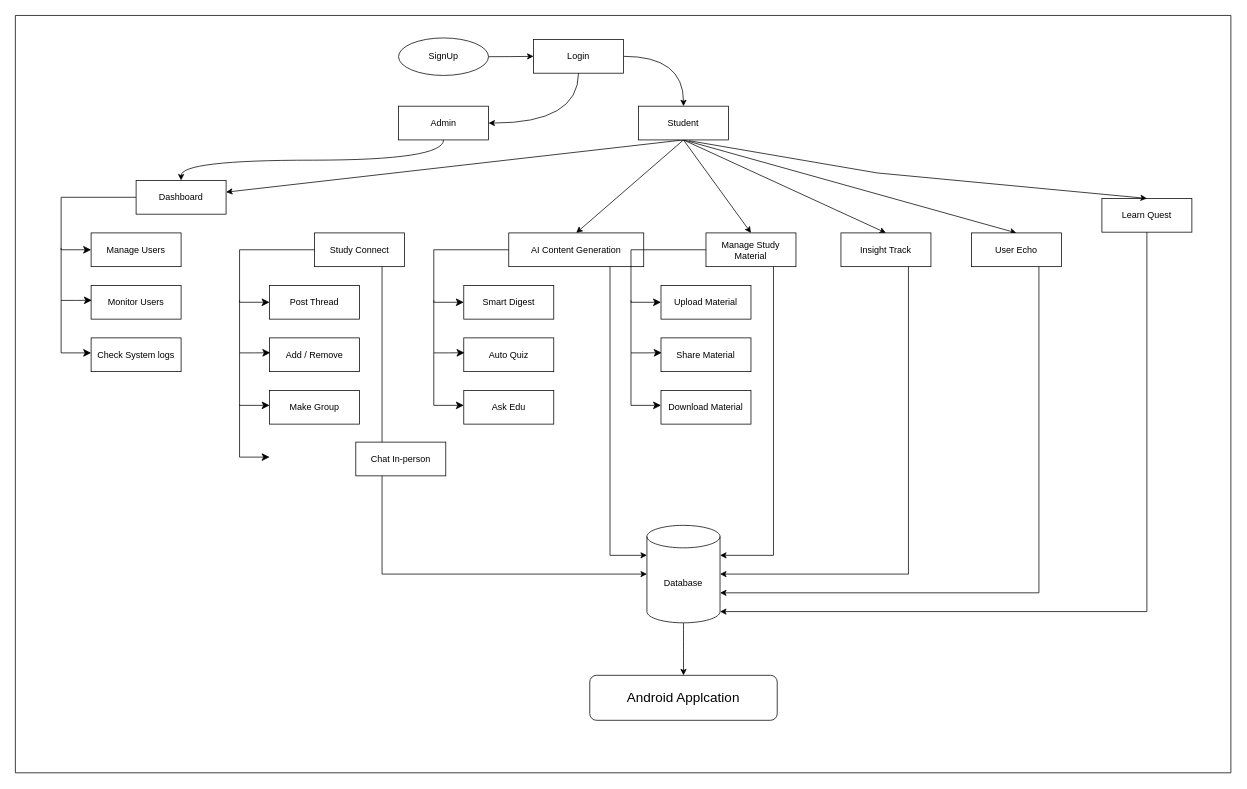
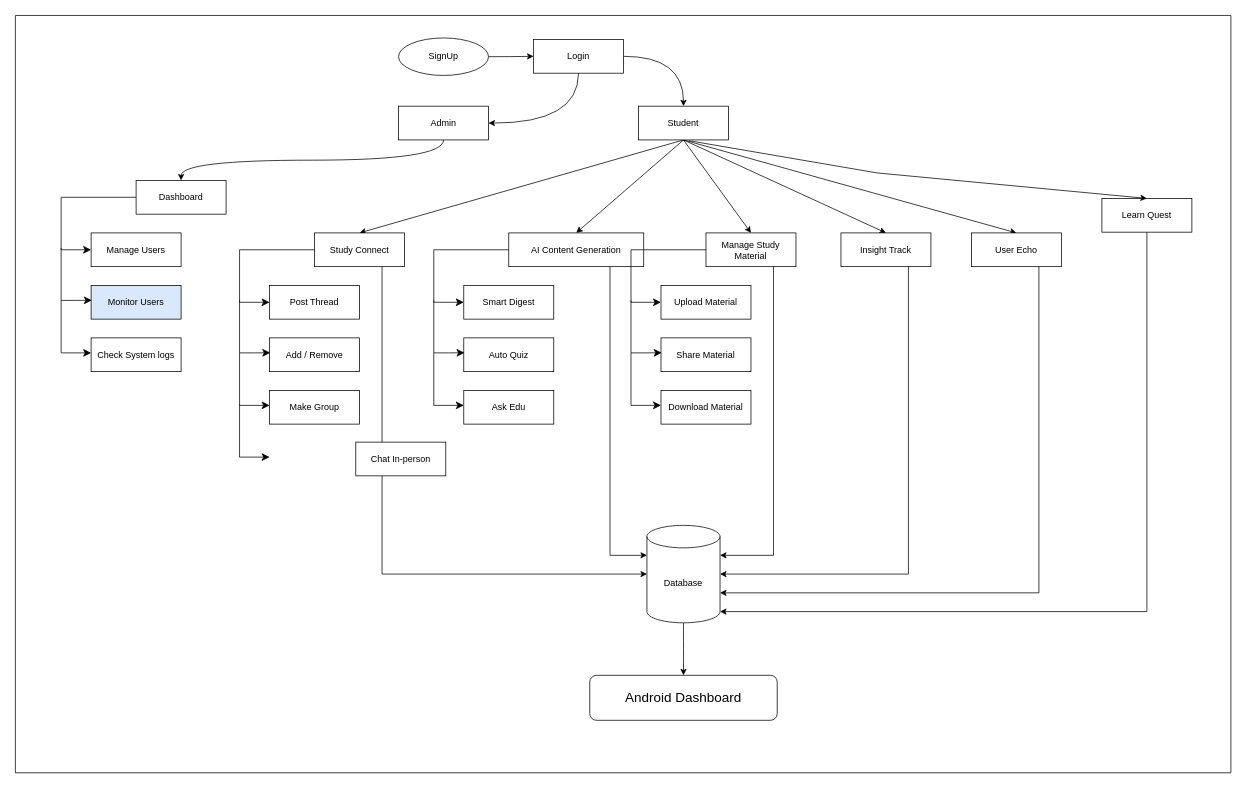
  <mxCell id="0" />
  <mxCell id="1" parent="0" />
  <mxCell id="2" style="edgeStyle=orthogonalEdgeStyle;curved=1;rounded=0;orthogonalLoop=1;jettySize=auto;html=1;exitX=1;exitY=0.5;exitDx=0;exitDy=0;entryX=0;entryY=0.5;entryDx=0;entryDy=0;" parent="1" source="3" target="6" edge="1"><mxGeometry relative="1" as="geometry" /></mxCell>
  <mxCell id="3" value="SignUp" style="ellipse;whiteSpace=wrap;html=1;" parent="1" vertex="1"><mxGeometry x="531" y="50" width="120" height="50" as="geometry" /></mxCell>
  <mxCell id="4" style="edgeStyle=orthogonalEdgeStyle;curved=1;rounded=0;orthogonalLoop=1;jettySize=auto;html=1;exitX=1;exitY=0.5;exitDx=0;exitDy=0;entryX=0.5;entryY=0;entryDx=0;entryDy=0;" parent="1" source="6" target="12" edge="1"><mxGeometry relative="1" as="geometry" /></mxCell>
  <mxCell id="5" style="edgeStyle=orthogonalEdgeStyle;curved=1;rounded=0;orthogonalLoop=1;jettySize=auto;html=1;exitX=0.5;exitY=1;exitDx=0;exitDy=0;entryX=1;entryY=0.5;entryDx=0;entryDy=0;" parent="1" source="6" target="14" edge="1"><mxGeometry relative="1" as="geometry" /></mxCell>
  <mxCell id="6" value="Login" style="rounded=0;whiteSpace=wrap;html=1;" parent="1" vertex="1"><mxGeometry x="711" y="52" width="120" height="45" as="geometry" /></mxCell>
- <mxCell id="7" style="rounded=0;orthogonalLoop=1;jettySize=auto;html=1;exitX=0.5;exitY=1;exitDx=0;exitDy=0;" parent="1" source="12" target="15" edge="1"><mxGeometry relative="1" as="geometry" /></mxCell>
+ <mxCell id="7" style="rounded=0;orthogonalLoop=1;jettySize=auto;html=1;exitX=0.5;exitY=1;exitDx=0;exitDy=0;entryX=0.5;entryY=0;entryDx=0;entryDy=0;" parent="1" source="12" target="22" edge="1"><mxGeometry relative="1" as="geometry" /></mxCell>
  <mxCell id="8" style="rounded=0;orthogonalLoop=1;jettySize=auto;html=1;exitX=0.5;exitY=1;exitDx=0;exitDy=0;entryX=0.5;entryY=0;entryDx=0;entryDy=0;" parent="1" source="12" target="29" edge="1"><mxGeometry relative="1" as="geometry" /></mxCell>
  <mxCell id="9" style="rounded=0;orthogonalLoop=1;jettySize=auto;html=1;exitX=0.5;exitY=1;exitDx=0;exitDy=0;entryX=0.5;entryY=0;entryDx=0;entryDy=0;" parent="1" source="12" target="36" edge="1"><mxGeometry relative="1" as="geometry" /></mxCell>
  <mxCell id="10" style="rounded=0;orthogonalLoop=1;jettySize=auto;html=1;exitX=0.5;exitY=1;exitDx=0;exitDy=0;entryX=0.5;entryY=0;entryDx=0;entryDy=0;" parent="1" source="12" target="43" edge="1"><mxGeometry relative="1" as="geometry" /></mxCell>
  <mxCell id="11" style="rounded=0;orthogonalLoop=1;jettySize=auto;html=1;exitX=0.5;exitY=1;exitDx=0;exitDy=0;entryX=0.5;entryY=0;entryDx=0;entryDy=0;" parent="1" source="12" target="44" edge="1"><mxGeometry relative="1" as="geometry" /></mxCell>
  <mxCell id="12" value="Student" style="rounded=0;whiteSpace=wrap;html=1;" parent="1" vertex="1"><mxGeometry x="851" y="141" width="120" height="45" as="geometry" /></mxCell>
  <mxCell id="13" style="edgeStyle=orthogonalEdgeStyle;curved=1;rounded=0;orthogonalLoop=1;jettySize=auto;html=1;exitX=0.5;exitY=1;exitDx=0;exitDy=0;entryX=0.5;entryY=0;entryDx=0;entryDy=0;" parent="1" source="14" target="15" edge="1"><mxGeometry relative="1" as="geometry" /></mxCell>
  <mxCell id="14" value="Admin" style="rounded=0;whiteSpace=wrap;html=1;" parent="1" vertex="1"><mxGeometry x="531" y="141" width="120" height="45" as="geometry" /></mxCell>
  <mxCell id="15" value="Dashboard" style="rounded=0;whiteSpace=wrap;html=1;" parent="1" vertex="1"><mxGeometry x="181" y="240" width="120" height="45" as="geometry" /></mxCell>
  <mxCell id="16" value="Manage Users" style="rounded=0;whiteSpace=wrap;html=1;" parent="1" vertex="1"><mxGeometry x="121" y="310" width="120" height="45" as="geometry" /></mxCell>
- <mxCell id="17" value="Monitor Users" style="rounded=0;whiteSpace=wrap;html=1;" parent="1" vertex="1"><mxGeometry x="121" y="380" width="120" height="45" as="geometry" /></mxCell>
+ <mxCell id="17" value="Monitor Users" style="rounded=0;whiteSpace=wrap;html=1;fillColor=#dae8fc;" parent="1" vertex="1"><mxGeometry x="121" y="380" width="120" height="45" as="geometry" /></mxCell>
  <mxCell id="18" value="Check System logs" style="rounded=0;whiteSpace=wrap;html=1;" parent="1" vertex="1"><mxGeometry x="121" y="450" width="120" height="45" as="geometry" /></mxCell>
  <mxCell id="19" value="" style="edgeStyle=elbowEdgeStyle;elbow=vertical;endArrow=classic;html=1;curved=0;rounded=0;endSize=8;startSize=8;entryX=0;entryY=0.5;entryDx=0;entryDy=0;exitX=0;exitY=0.5;exitDx=0;exitDy=0;" parent="1" source="15" target="16" edge="1"><mxGeometry width="50" height="50" relative="1" as="geometry"><mxPoint x="41" y="350" as="sourcePoint" /><mxPoint x="91" y="300" as="targetPoint" /><Array as="points"><mxPoint x="81" y="290" /></Array></mxGeometry></mxCell>
  <mxCell id="20" value="" style="edgeStyle=segmentEdgeStyle;endArrow=classic;html=1;curved=0;rounded=0;endSize=8;startSize=8;entryX=0.008;entryY=0.44;entryDx=0;entryDy=0;entryPerimeter=0;" parent="1" target="17" edge="1"><mxGeometry width="50" height="50" relative="1" as="geometry"><mxPoint x="81" y="330" as="sourcePoint" /><mxPoint x="101" y="420" as="targetPoint" /><Array as="points"><mxPoint x="81" y="400" /><mxPoint x="101" y="400" /></Array></mxGeometry></mxCell>
  <mxCell id="21" value="" style="edgeStyle=segmentEdgeStyle;endArrow=classic;html=1;curved=0;rounded=0;endSize=8;startSize=8;entryX=0.008;entryY=0.44;entryDx=0;entryDy=0;entryPerimeter=0;" parent="1" edge="1"><mxGeometry width="50" height="50" relative="1" as="geometry"><mxPoint x="81" y="400" as="sourcePoint" /><mxPoint x="121.04" y="470" as="targetPoint" /><Array as="points"><mxPoint x="81" y="470" /></Array></mxGeometry></mxCell>
  <mxCell id="22" value="Study Connect" style="rounded=0;whiteSpace=wrap;html=1;" parent="1" vertex="1"><mxGeometry x="419" y="310" width="120" height="45" as="geometry" /></mxCell>
  <mxCell id="23" value="Post Thread" style="rounded=0;whiteSpace=wrap;html=1;" parent="1" vertex="1"><mxGeometry x="359" y="380" width="120" height="45" as="geometry" /></mxCell>
  <mxCell id="24" value="Add / Remove" style="rounded=0;whiteSpace=wrap;html=1;" parent="1" vertex="1"><mxGeometry x="359" y="450" width="120" height="45" as="geometry" /></mxCell>
  <mxCell id="25" value="Make Group" style="rounded=0;whiteSpace=wrap;html=1;" parent="1" vertex="1"><mxGeometry x="359" y="520" width="120" height="45" as="geometry" /></mxCell>
  <mxCell id="26" value="" style="edgeStyle=elbowEdgeStyle;elbow=vertical;endArrow=classic;html=1;curved=0;rounded=0;endSize=8;startSize=8;entryX=0;entryY=0.5;entryDx=0;entryDy=0;exitX=0;exitY=0.5;exitDx=0;exitDy=0;" parent="1" source="22" target="23" edge="1"><mxGeometry width="50" height="50" relative="1" as="geometry"><mxPoint x="279" y="420" as="sourcePoint" /><mxPoint x="329" y="370" as="targetPoint" /><Array as="points"><mxPoint x="319" y="360" /></Array></mxGeometry></mxCell>
  <mxCell id="27" value="" style="edgeStyle=segmentEdgeStyle;endArrow=classic;html=1;curved=0;rounded=0;endSize=8;startSize=8;entryX=0.008;entryY=0.44;entryDx=0;entryDy=0;entryPerimeter=0;" parent="1" target="24" edge="1"><mxGeometry width="50" height="50" relative="1" as="geometry"><mxPoint x="319" y="400" as="sourcePoint" /><mxPoint x="339" y="490" as="targetPoint" /><Array as="points"><mxPoint x="319" y="470" /><mxPoint x="339" y="470" /></Array></mxGeometry></mxCell>
  <mxCell id="28" value="" style="edgeStyle=segmentEdgeStyle;endArrow=classic;html=1;curved=0;rounded=0;endSize=8;startSize=8;entryX=0.008;entryY=0.44;entryDx=0;entryDy=0;entryPerimeter=0;" parent="1" edge="1"><mxGeometry width="50" height="50" relative="1" as="geometry"><mxPoint x="319" y="470" as="sourcePoint" /><mxPoint x="359.04" y="540" as="targetPoint" /><Array as="points"><mxPoint x="319" y="540" /></Array></mxGeometry></mxCell>
  <mxCell id="29" value="AI Content Generation" style="rounded=0;whiteSpace=wrap;html=1;" parent="1" vertex="1"><mxGeometry x="678" y="310" width="180" height="45" as="geometry" /></mxCell>
  <mxCell id="30" value="Smart Digest" style="rounded=0;whiteSpace=wrap;html=1;" parent="1" vertex="1"><mxGeometry x="618" y="380" width="120" height="45" as="geometry" /></mxCell>
  <mxCell id="31" value="Auto Quiz" style="rounded=0;whiteSpace=wrap;html=1;" parent="1" vertex="1"><mxGeometry x="618" y="450" width="120" height="45" as="geometry" /></mxCell>
  <mxCell id="32" value="Ask Edu" style="rounded=0;whiteSpace=wrap;html=1;" parent="1" vertex="1"><mxGeometry x="618" y="520" width="120" height="45" as="geometry" /></mxCell>
  <mxCell id="33" value="" style="edgeStyle=elbowEdgeStyle;elbow=vertical;endArrow=classic;html=1;curved=0;rounded=0;endSize=8;startSize=8;entryX=0;entryY=0.5;entryDx=0;entryDy=0;exitX=0;exitY=0.5;exitDx=0;exitDy=0;" parent="1" source="29" target="30" edge="1"><mxGeometry width="50" height="50" relative="1" as="geometry"><mxPoint x="538" y="420" as="sourcePoint" /><mxPoint x="588" y="370" as="targetPoint" /><Array as="points"><mxPoint x="578" y="360" /></Array></mxGeometry></mxCell>
  <mxCell id="34" value="" style="edgeStyle=segmentEdgeStyle;endArrow=classic;html=1;curved=0;rounded=0;endSize=8;startSize=8;entryX=0.008;entryY=0.44;entryDx=0;entryDy=0;entryPerimeter=0;" parent="1" target="31" edge="1"><mxGeometry width="50" height="50" relative="1" as="geometry"><mxPoint x="578" y="400" as="sourcePoint" /><mxPoint x="598" y="490" as="targetPoint" /><Array as="points"><mxPoint x="578" y="470" /><mxPoint x="598" y="470" /></Array></mxGeometry></mxCell>
  <mxCell id="35" value="" style="edgeStyle=segmentEdgeStyle;endArrow=classic;html=1;curved=0;rounded=0;endSize=8;startSize=8;entryX=0.008;entryY=0.44;entryDx=0;entryDy=0;entryPerimeter=0;" parent="1" edge="1"><mxGeometry width="50" height="50" relative="1" as="geometry"><mxPoint x="578" y="470" as="sourcePoint" /><mxPoint x="618.04" y="540" as="targetPoint" /><Array as="points"><mxPoint x="578" y="540" /></Array></mxGeometry></mxCell>
  <mxCell id="36" value="Manage Study Material" style="rounded=0;whiteSpace=wrap;html=1;" parent="1" vertex="1"><mxGeometry x="941" y="310" width="120" height="45" as="geometry" /></mxCell>
  <mxCell id="37" value="Upload Material" style="rounded=0;whiteSpace=wrap;html=1;" parent="1" vertex="1"><mxGeometry x="881" y="380" width="120" height="45" as="geometry" /></mxCell>
  <mxCell id="38" value="Share Material" style="rounded=0;whiteSpace=wrap;html=1;" parent="1" vertex="1"><mxGeometry x="881" y="450" width="120" height="45" as="geometry" /></mxCell>
  <mxCell id="39" value="Download Material" style="rounded=0;whiteSpace=wrap;html=1;" parent="1" vertex="1"><mxGeometry x="881" y="520" width="120" height="45" as="geometry" /></mxCell>
  <mxCell id="40" value="" style="edgeStyle=elbowEdgeStyle;elbow=vertical;endArrow=classic;html=1;curved=0;rounded=0;endSize=8;startSize=8;entryX=0;entryY=0.5;entryDx=0;entryDy=0;exitX=0;exitY=0.5;exitDx=0;exitDy=0;" parent="1" source="36" target="37" edge="1"><mxGeometry width="50" height="50" relative="1" as="geometry"><mxPoint x="801" y="420" as="sourcePoint" /><mxPoint x="851" y="370" as="targetPoint" /><Array as="points"><mxPoint x="841" y="360" /></Array></mxGeometry></mxCell>
  <mxCell id="41" value="" style="edgeStyle=segmentEdgeStyle;endArrow=classic;html=1;curved=0;rounded=0;endSize=8;startSize=8;entryX=0.008;entryY=0.44;entryDx=0;entryDy=0;entryPerimeter=0;" parent="1" target="38" edge="1"><mxGeometry width="50" height="50" relative="1" as="geometry"><mxPoint x="841" y="400" as="sourcePoint" /><mxPoint x="861" y="490" as="targetPoint" /><Array as="points"><mxPoint x="841" y="470" /><mxPoint x="861" y="470" /></Array></mxGeometry></mxCell>
  <mxCell id="42" value="" style="edgeStyle=segmentEdgeStyle;endArrow=classic;html=1;curved=0;rounded=0;endSize=8;startSize=8;entryX=0.008;entryY=0.44;entryDx=0;entryDy=0;entryPerimeter=0;" parent="1" edge="1"><mxGeometry width="50" height="50" relative="1" as="geometry"><mxPoint x="841" y="470" as="sourcePoint" /><mxPoint x="881.04" y="540" as="targetPoint" /><Array as="points"><mxPoint x="841" y="540" /></Array></mxGeometry></mxCell>
  <mxCell id="43" value="Insight Track" style="rounded=0;whiteSpace=wrap;html=1;" parent="1" vertex="1"><mxGeometry x="1121" y="310" width="120" height="45" as="geometry" /></mxCell>
  <mxCell id="44" value="User Echo" style="rounded=0;whiteSpace=wrap;html=1;" parent="1" vertex="1"><mxGeometry x="1295" y="310" width="120" height="45" as="geometry" /></mxCell>
  <mxCell id="45" value="Learn Quest" style="rounded=0;whiteSpace=wrap;html=1;" parent="1" vertex="1"><mxGeometry x="1469" y="264" width="120" height="45" as="geometry" /></mxCell>
  <mxCell id="46" style="edgeStyle=orthogonalEdgeStyle;curved=1;rounded=0;orthogonalLoop=1;jettySize=auto;html=1;exitX=0.5;exitY=1;exitDx=0;exitDy=0;exitPerimeter=0;entryX=0.5;entryY=0;entryDx=0;entryDy=0;" parent="1" source="47" target="54" edge="1"><mxGeometry relative="1" as="geometry" /></mxCell>
  <mxCell id="47" value="Database" style="shape=cylinder3;whiteSpace=wrap;html=1;boundedLbl=1;backgroundOutline=1;size=15;" parent="1" vertex="1"><mxGeometry x="862.25" y="700" width="97.5" height="130" as="geometry" /></mxCell>
  <mxCell id="48" style="edgeStyle=orthogonalEdgeStyle;rounded=0;orthogonalLoop=1;jettySize=auto;html=1;exitX=0.75;exitY=1;exitDx=0;exitDy=0;entryX=0;entryY=0.5;entryDx=0;entryDy=0;entryPerimeter=0;" parent="1" source="22" target="47" edge="1"><mxGeometry relative="1" as="geometry" /></mxCell>
  <mxCell id="49" style="edgeStyle=orthogonalEdgeStyle;rounded=0;orthogonalLoop=1;jettySize=auto;html=1;exitX=0.75;exitY=1;exitDx=0;exitDy=0;entryX=0;entryY=0;entryDx=0;entryDy=40;entryPerimeter=0;" parent="1" source="29" target="47" edge="1"><mxGeometry relative="1" as="geometry" /></mxCell>
  <mxCell id="50" style="edgeStyle=orthogonalEdgeStyle;rounded=0;orthogonalLoop=1;jettySize=auto;html=1;exitX=0.75;exitY=1;exitDx=0;exitDy=0;entryX=1;entryY=0;entryDx=0;entryDy=40;entryPerimeter=0;" parent="1" source="36" target="47" edge="1"><mxGeometry relative="1" as="geometry" /></mxCell>
  <mxCell id="51" style="edgeStyle=orthogonalEdgeStyle;rounded=0;orthogonalLoop=1;jettySize=auto;html=1;exitX=0.75;exitY=1;exitDx=0;exitDy=0;entryX=1;entryY=0.5;entryDx=0;entryDy=0;entryPerimeter=0;" parent="1" source="43" target="47" edge="1"><mxGeometry relative="1" as="geometry" /></mxCell>
  <mxCell id="52" style="edgeStyle=orthogonalEdgeStyle;rounded=0;orthogonalLoop=1;jettySize=auto;html=1;exitX=0.75;exitY=1;exitDx=0;exitDy=0;entryX=1;entryY=0;entryDx=0;entryDy=90;entryPerimeter=0;" parent="1" source="44" target="47" edge="1"><mxGeometry relative="1" as="geometry" /></mxCell>
  <mxCell id="53" style="edgeStyle=orthogonalEdgeStyle;rounded=0;orthogonalLoop=1;jettySize=auto;html=1;exitX=0.5;exitY=1;exitDx=0;exitDy=0;entryX=1;entryY=1;entryDx=0;entryDy=-15;entryPerimeter=0;" parent="1" source="45" target="47" edge="1"><mxGeometry relative="1" as="geometry" /></mxCell>
- <mxCell id="54" value="&lt;font style=&quot;font-size: 18px;&quot;&gt;Android Applcation&lt;br&gt;&lt;/font&gt;" style="rounded=1;whiteSpace=wrap;html=1;" parent="1" vertex="1"><mxGeometry x="786" y="900" width="250" height="60" as="geometry" /></mxCell>
+ <mxCell id="54" value="&lt;font style=&quot;font-size: 18px;&quot;&gt;Android Dashboard&lt;br&gt;&lt;/font&gt;" style="rounded=1;whiteSpace=wrap;html=1;" parent="1" vertex="1"><mxGeometry x="786" y="900" width="250" height="60" as="geometry" /></mxCell>
  <mxCell id="55" value="" style="swimlane;startSize=0;" parent="1" vertex="1"><mxGeometry x="20" y="20" width="1621" height="1010" as="geometry" /></mxCell>
  <mxCell id="56" value="Chat In-person" style="rounded=0;whiteSpace=wrap;html=1;" vertex="1" parent="55"><mxGeometry x="454" y="569" width="120" height="45" as="geometry" /></mxCell>
  <mxCell id="57" value="" style="edgeStyle=segmentEdgeStyle;endArrow=classic;html=1;curved=0;rounded=0;endSize=8;startSize=8;entryX=0.008;entryY=0.44;entryDx=0;entryDy=0;entryPerimeter=0;" edge="1" parent="55"><mxGeometry width="50" height="50" relative="1" as="geometry"><mxPoint x="299" y="519" as="sourcePoint" /><mxPoint x="339.04" y="589" as="targetPoint" /><Array as="points"><mxPoint x="299" y="589" /></Array></mxGeometry></mxCell>
  <mxCell id="58" style="rounded=0;orthogonalLoop=1;jettySize=auto;html=1;entryX=0.5;entryY=0;entryDx=0;entryDy=0;exitX=0.561;exitY=1.045;exitDx=0;exitDy=0;exitPerimeter=0;" edge="1" parent="1" target="45"><mxGeometry relative="1" as="geometry"><mxPoint x="918.32" y="187.025" as="sourcePoint" /><mxPoint x="1691" y="309" as="targetPoint" /><Array as="points"><mxPoint x="1169" y="230" /></Array></mxGeometry></mxCell>
